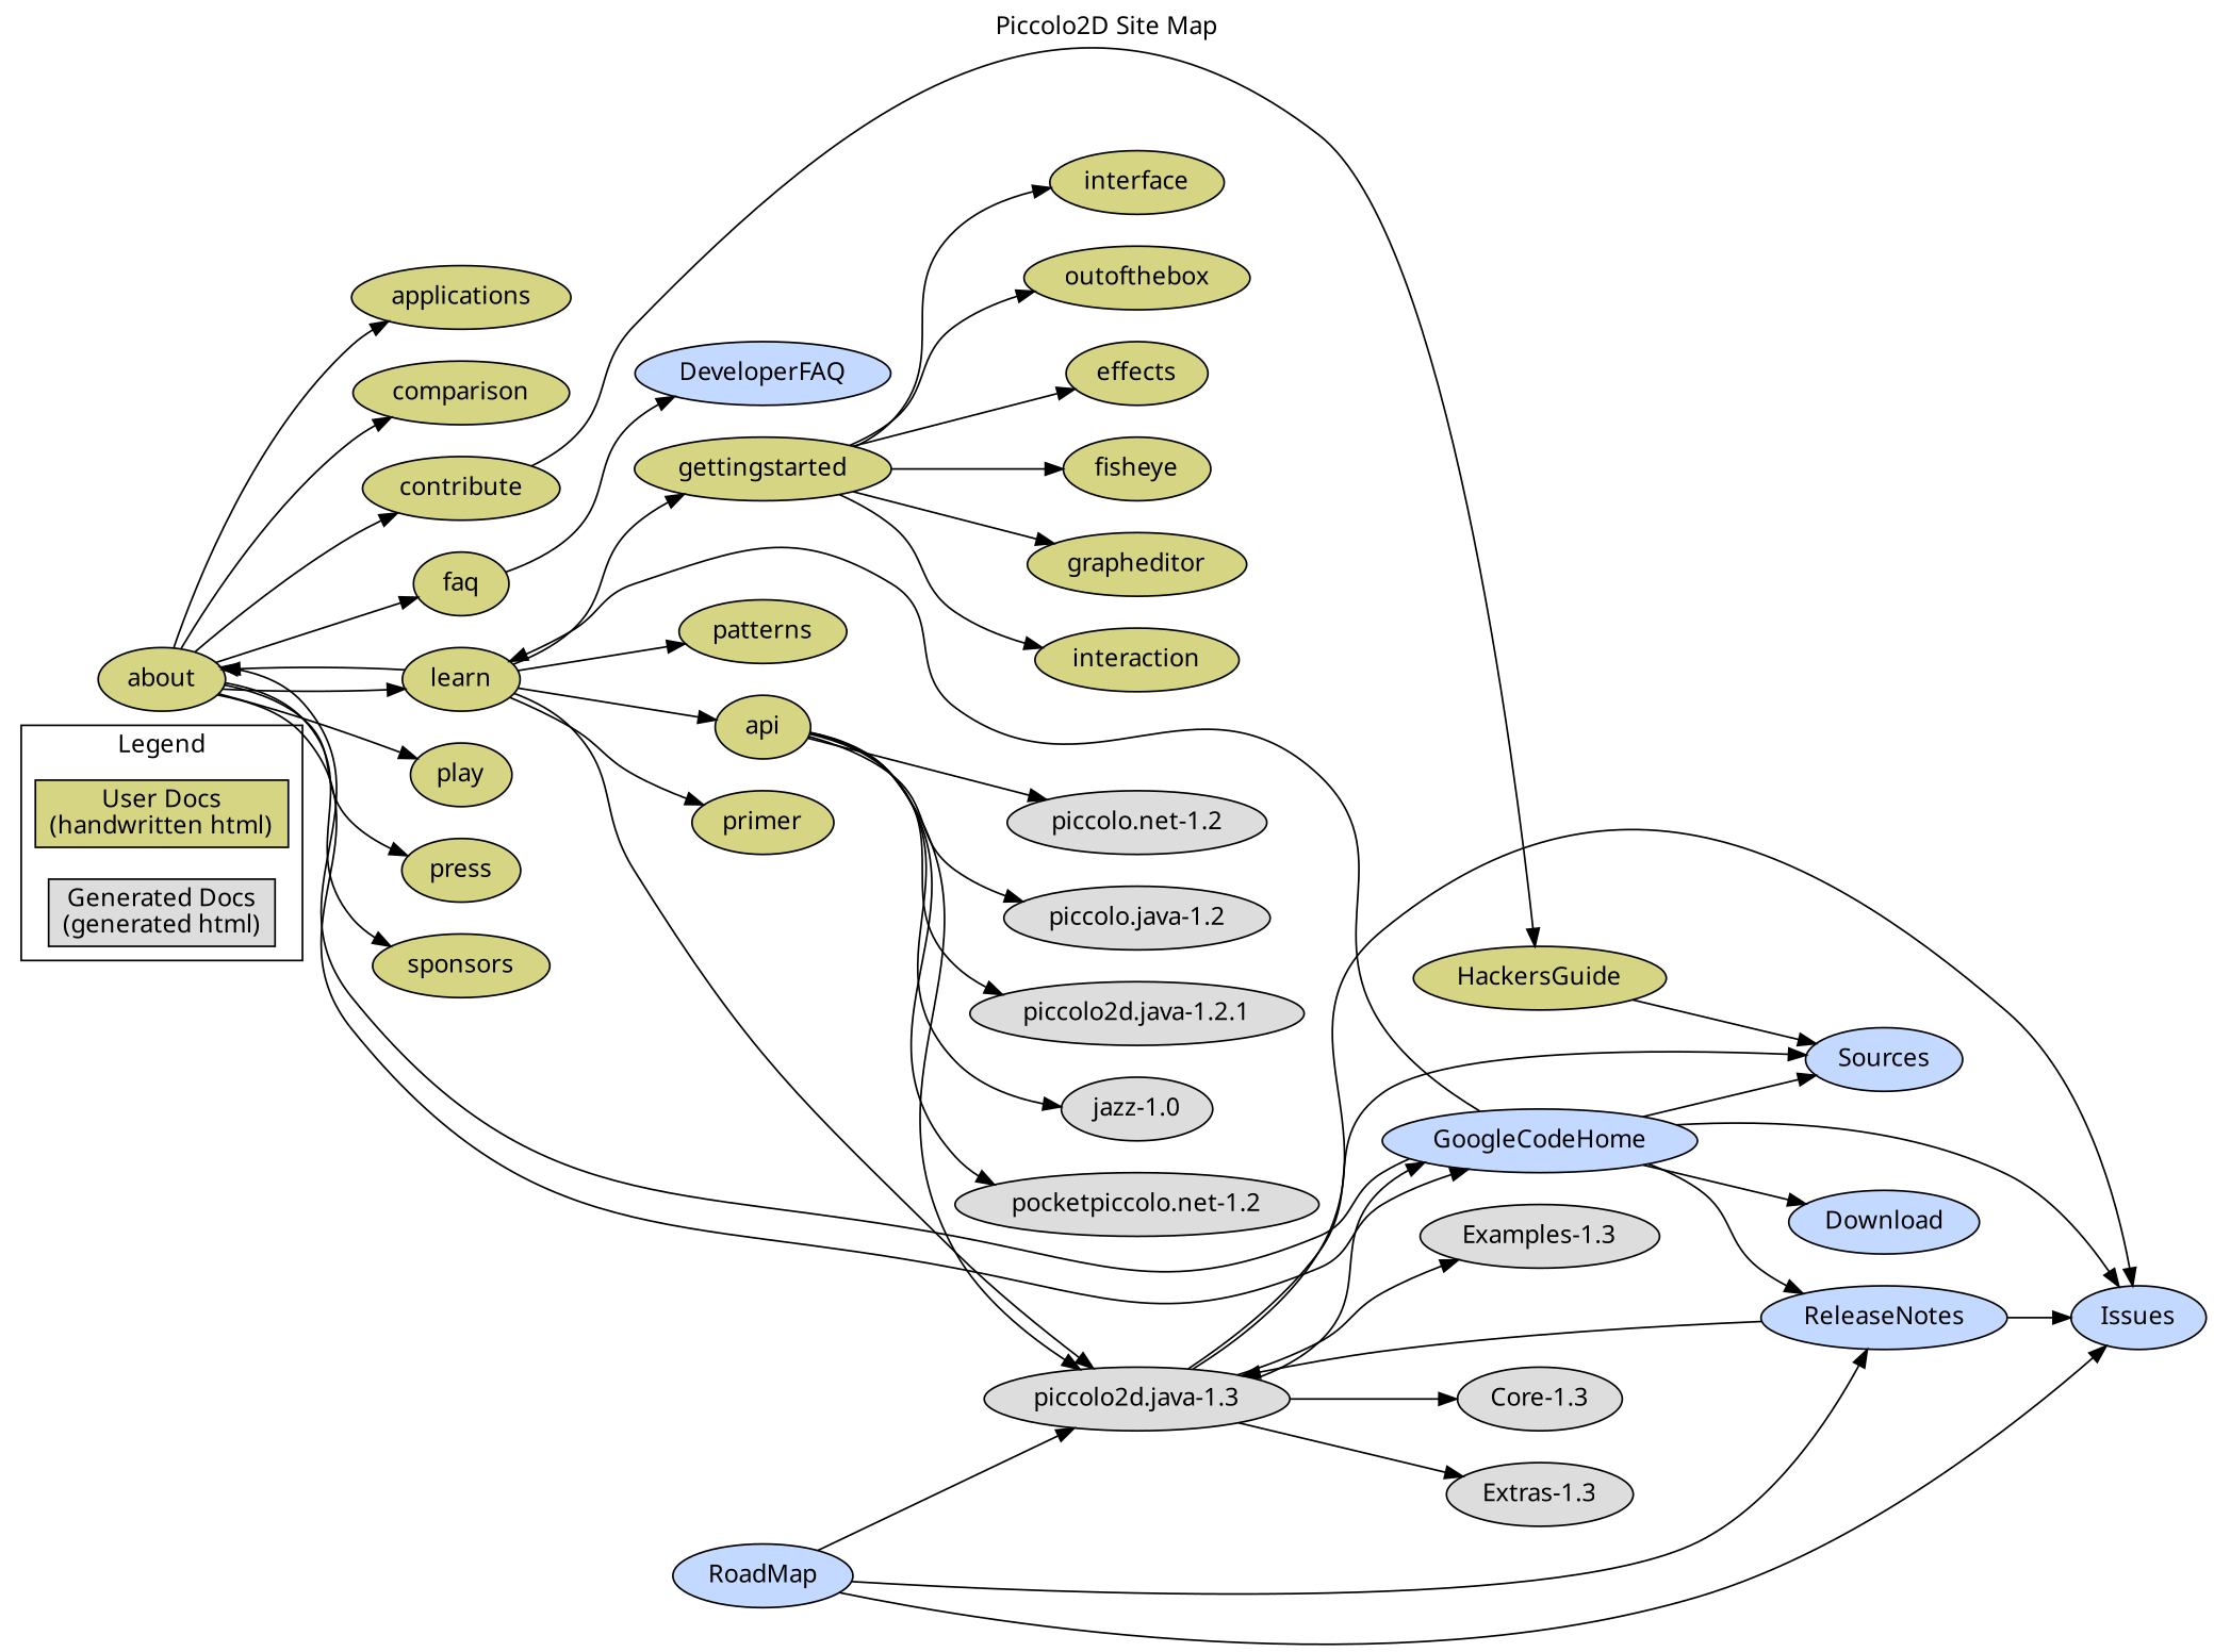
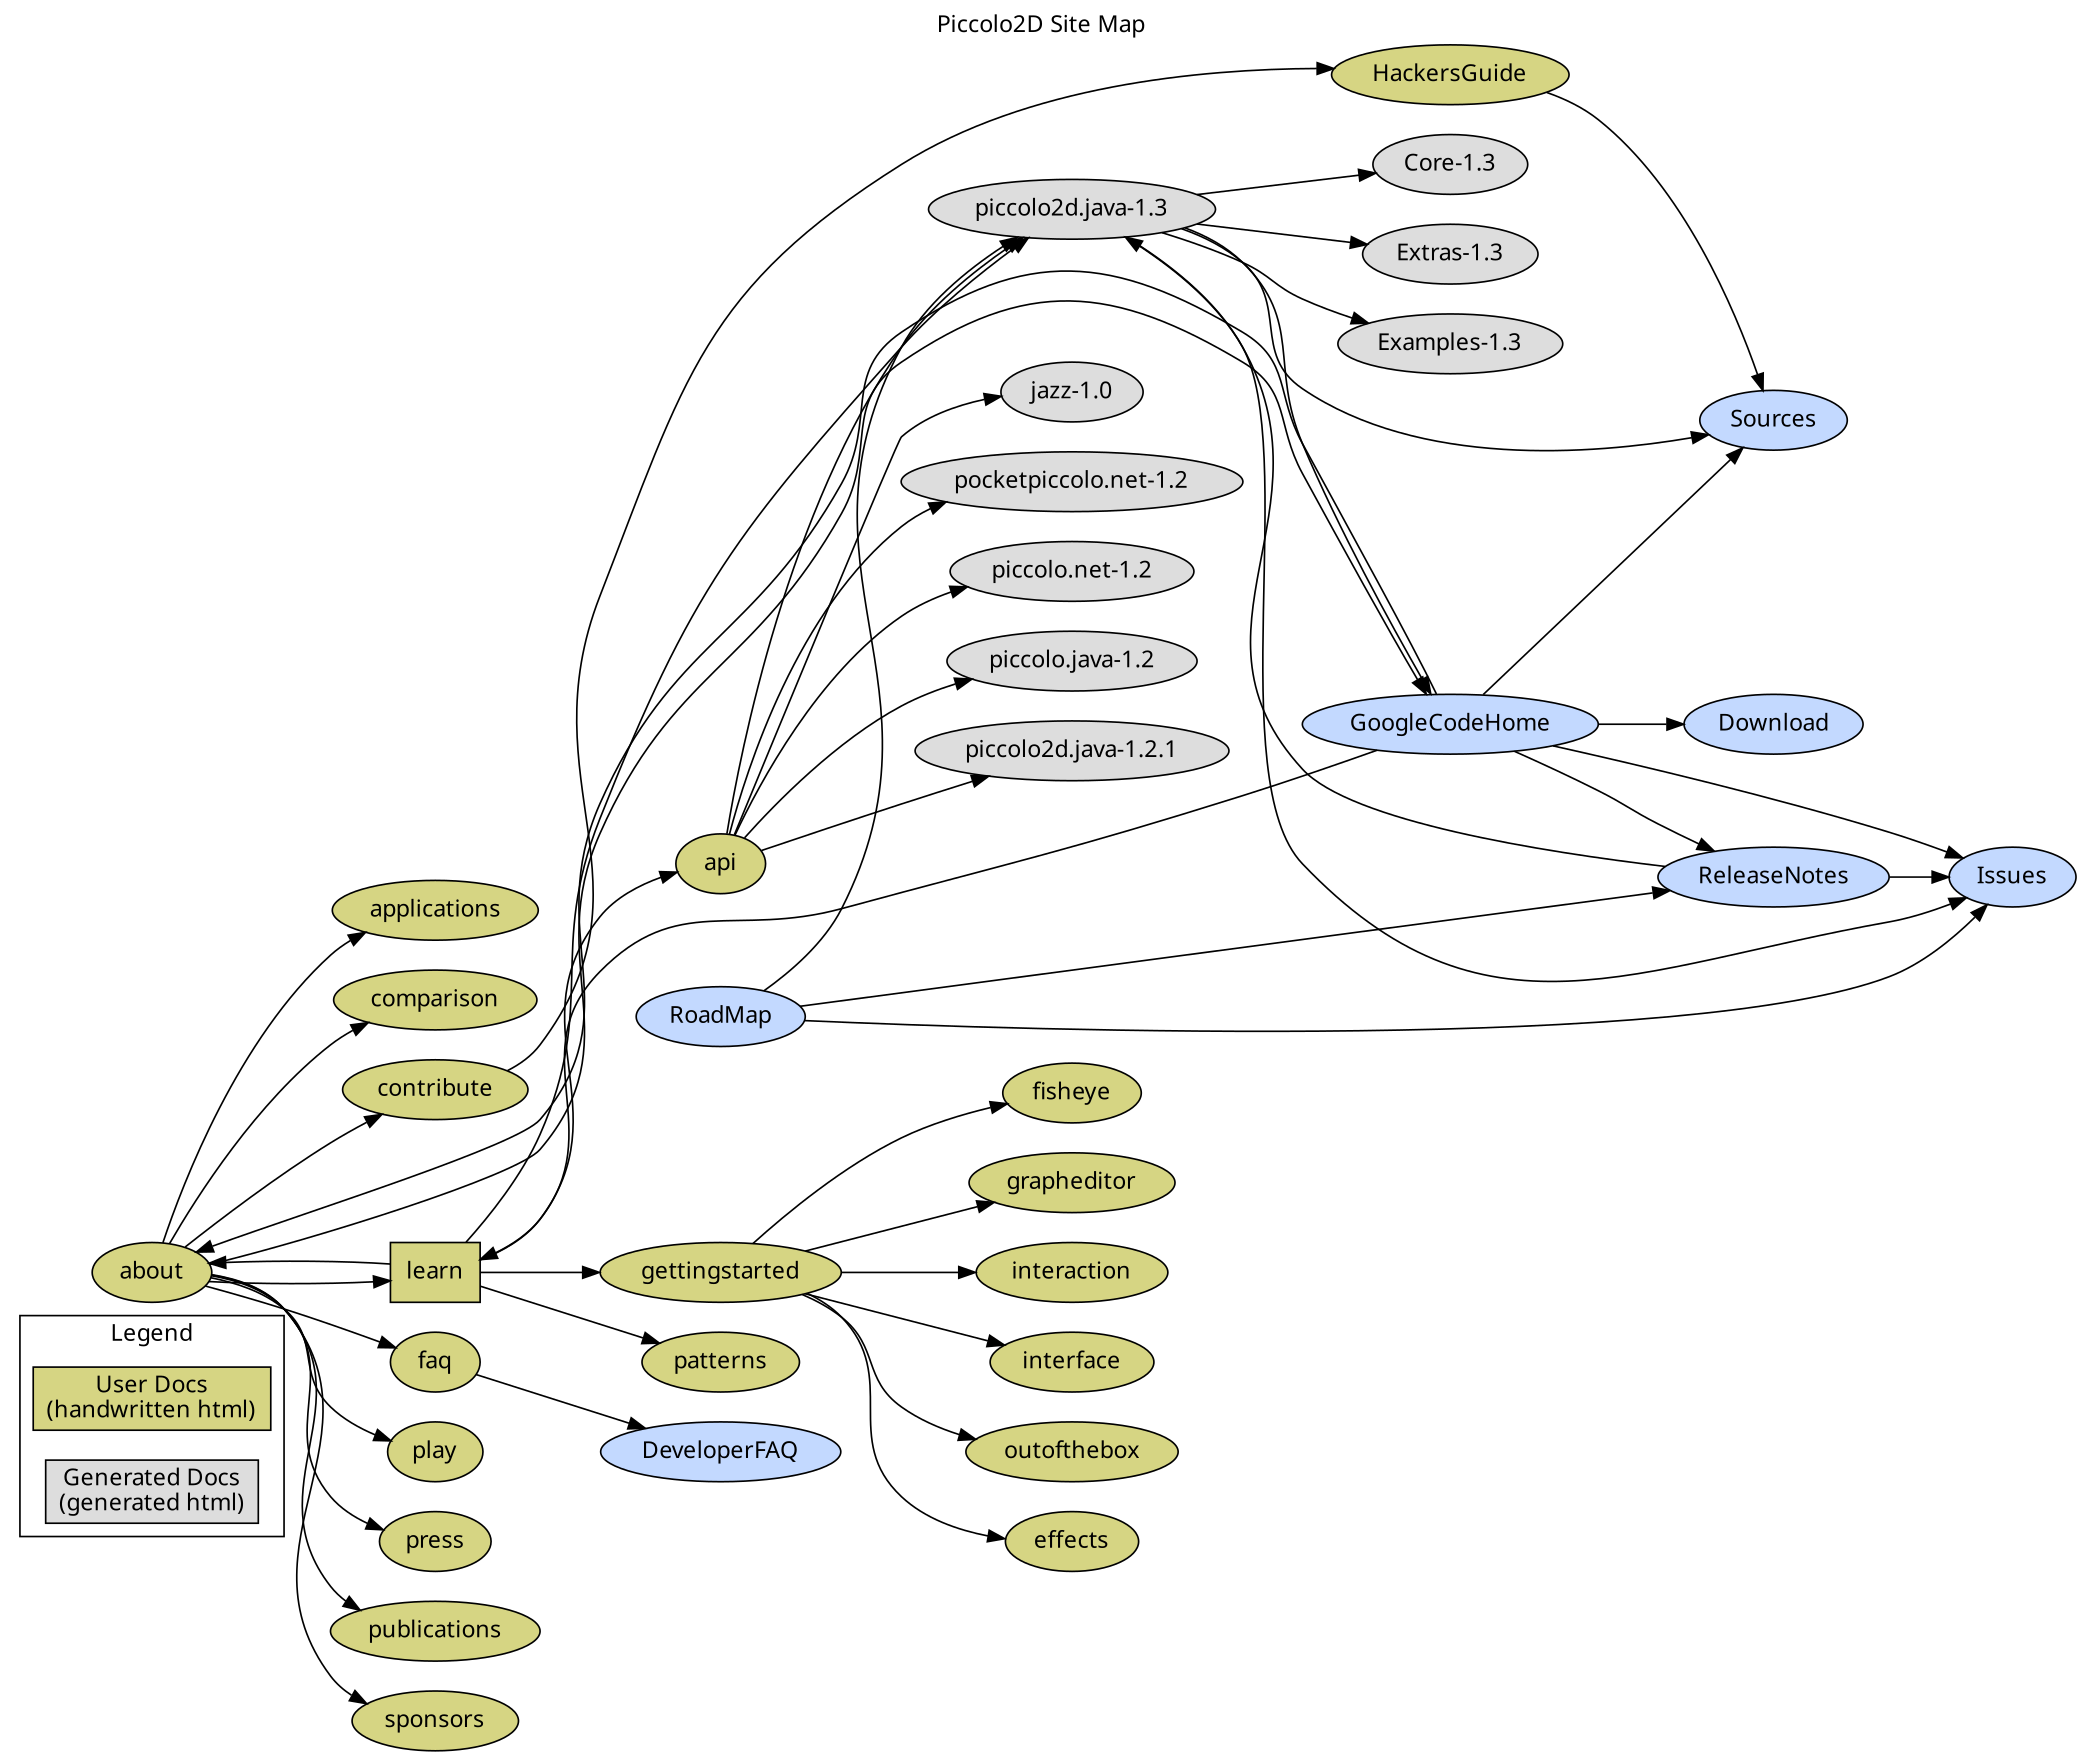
  digraph {
    fontname="sans-serif"
    label="Piccolo2D Site Map"
    labelloc=t
    rankdir=LR
    node [fillcolor="#d6d583" fontname="sans-serif" group=www shape=ellipse style=filled]
    "User Docs\n(handwritten html)" [group=legend shape=box]
    "Generated Docs\n(generated html)" [fillcolor="#dddddd" group=legend shape=box]
    about
    applications
    comparison
    contribute
    faq
-   learn
+   learn [shape=box]
    play
    press
+   publications
    sponsors
    GoogleCodeHome [fillcolor="#c3d9ff" group=wiki]
    HackersGuide [group=wiki]
    DeveloperFAQ [fillcolor="#c3d9ff" group=wiki]
    api
    n17 [fillcolor="#dddddd" group=autogen label="piccolo2d.java-1.3"]
    gettingstarted
    patterns
-   primer
    Download [fillcolor="#c3d9ff" group=wiki]
    Issues [fillcolor="#c3d9ff" group=wiki]
    ReleaseNotes [fillcolor="#c3d9ff" group=wiki]
    Sources [fillcolor="#c3d9ff" group=wiki]
    n25 [fillcolor="#dddddd" group=autogen label="jazz-1.0"]
    n26 [fillcolor="#dddddd" group=autogen label="pocketpiccolo.net-1.2"]
    n27 [fillcolor="#dddddd" group=autogen label="piccolo.net-1.2"]
    n28 [fillcolor="#dddddd" group=autogen label="piccolo.java-1.2"]
    n29 [fillcolor="#dddddd" group=autogen label="piccolo2d.java-1.2.1"]
    "Core-1.3" [fillcolor="#dddddd" group=autogen]
    "Extras-1.3" [fillcolor="#dddddd" group=autogen]
    "Examples-1.3" [fillcolor="#dddddd" group=autogen]
    effects
    fisheye
    grapheditor
    interaction
    interface
    outofthebox
    RoadMap [fillcolor="#c3d9ff" group=wiki]
    subgraph cluster_1 {
      label=Legend
      "User Docs\n(handwritten html)"
      "Generated Docs\n(generated html)"
    }
    about -> applications
    about -> comparison
    about -> contribute
    about -> faq
    about -> learn
    about -> play
    about -> press
+   about -> publications
    about -> sponsors
    about -> GoogleCodeHome
    contribute -> HackersGuide
    faq -> DeveloperFAQ
    learn -> about
    learn -> api
    learn -> n17
    learn -> gettingstarted
    learn -> patterns
-   learn -> primer
    GoogleCodeHome -> about
    GoogleCodeHome -> learn
    GoogleCodeHome -> Download
    GoogleCodeHome -> Issues
    GoogleCodeHome -> ReleaseNotes
    GoogleCodeHome -> Sources
    HackersGuide -> Sources
    api -> n17
    api -> n25
    api -> n26
    api -> n27
    api -> n28
    api -> n29
    n17 -> GoogleCodeHome
    n17 -> Issues
    n17 -> Sources
    n17 -> "Core-1.3"
    n17 -> "Extras-1.3"
    n17 -> "Examples-1.3"
    gettingstarted -> effects
    gettingstarted -> fisheye
    gettingstarted -> grapheditor
    gettingstarted -> interaction
    gettingstarted -> interface
    gettingstarted -> outofthebox
    ReleaseNotes -> n17
    ReleaseNotes -> Issues
    RoadMap -> n17
    RoadMap -> Issues
    RoadMap -> ReleaseNotes
  }
